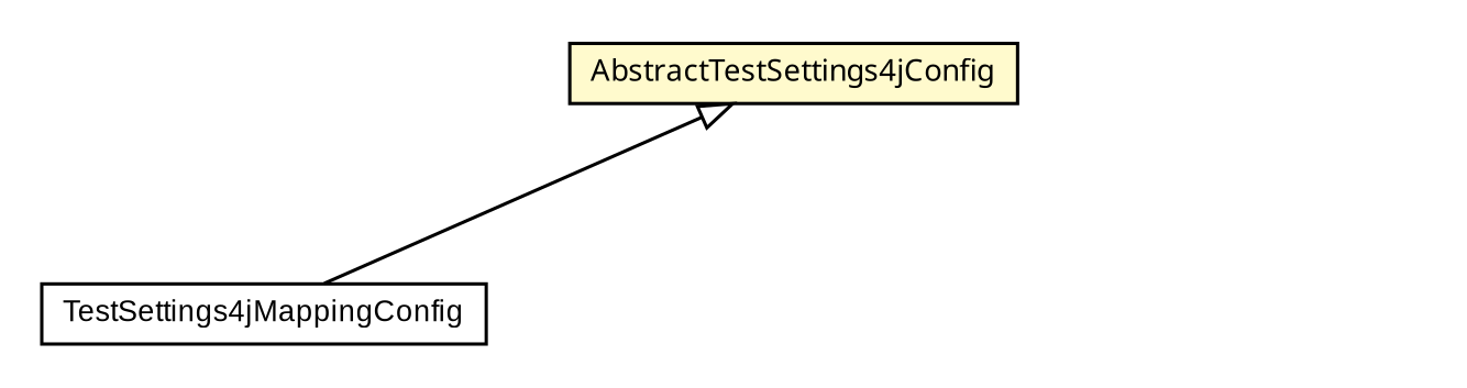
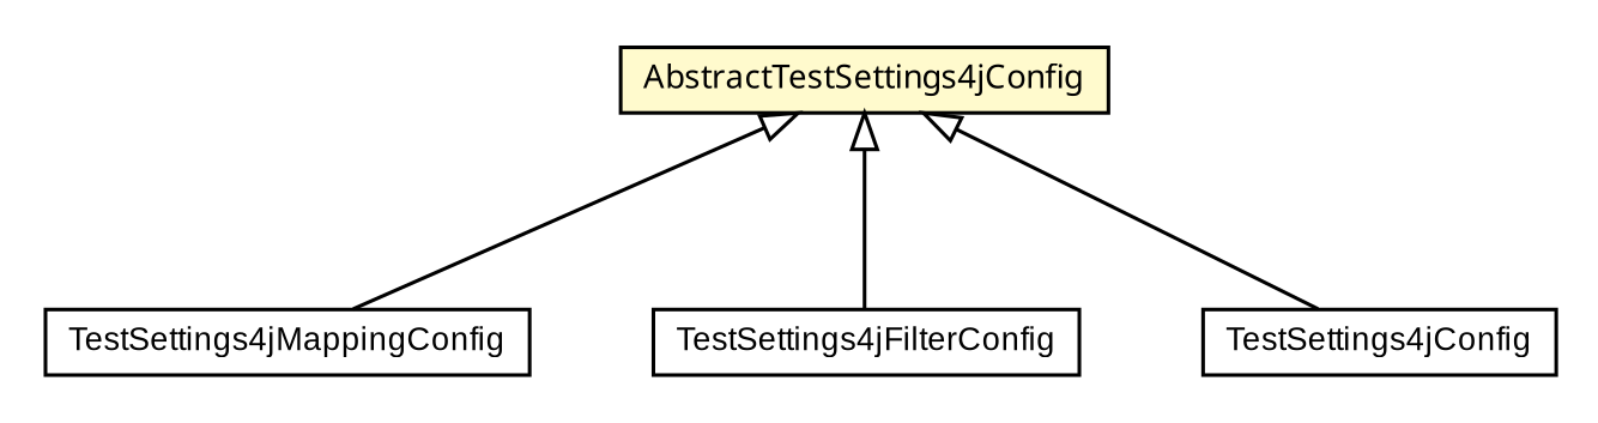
  digraph {
    node [fontcolor=black fontname=arial fontsize=9.0 shape=plaintext]
    edge [arrowtail=empty dir=back fontname=arial fontsize=10 headport=p labelfontname=arial labelfontsize=10 tailport=p]
    n1 [label=<<table border="0" cellborder="1" cellspacing="0" cellpadding="2" port="p" href="./TestSettings4jMappingConfig.html"> 		<tr><td><table border="0" cellspacing="0" cellpadding="1"> 			<tr><td> TestSettings4jMappingConfig </td></tr> 		</table></td></tr> 		</table>>]
+   n2 [label=<<table border="0" cellborder="1" cellspacing="0" cellpadding="2" port="p" href="./TestSettings4jFilterConfig.html"> 		<tr><td><table border="0" cellspacing="0" cellpadding="1"> 			<tr><td> TestSettings4jFilterConfig </td></tr> 		</table></td></tr> 		</table>>]
+   n3 [label=<<table border="0" cellborder="1" cellspacing="0" cellpadding="2" port="p" href="./TestSettings4jConfig.html"> 		<tr><td><table border="0" cellspacing="0" cellpadding="1"> 			<tr><td> TestSettings4jConfig </td></tr> 		</table></td></tr> 		</table>>]
    n4 [label=<<table border="0" cellborder="1" cellspacing="0" cellpadding="2" port="p" bgcolor="lemonChiffon" href="./AbstractTestSettings4jConfig.html"> 		<tr><td><table border="0" cellspacing="0" cellpadding="1"> 			<tr><td><font face="ariali"> AbstractTestSettings4jConfig </font></td></tr> 		</table></td></tr> 		</table>>]
    n4 -> n1
+   n4 -> n2
+   n4 -> n3
  }
